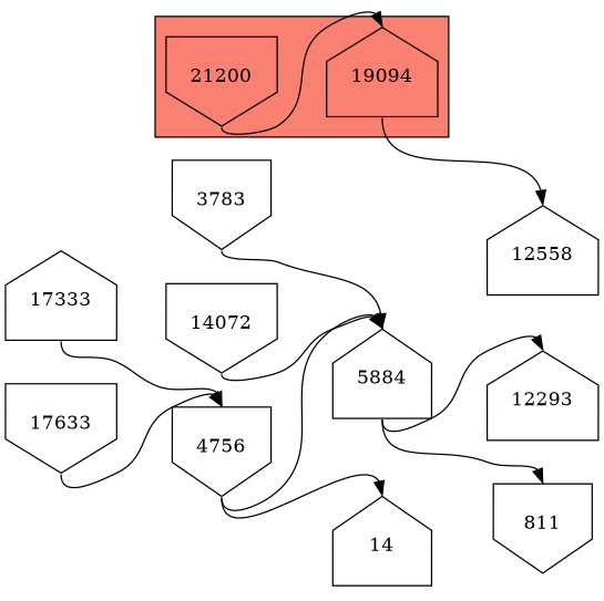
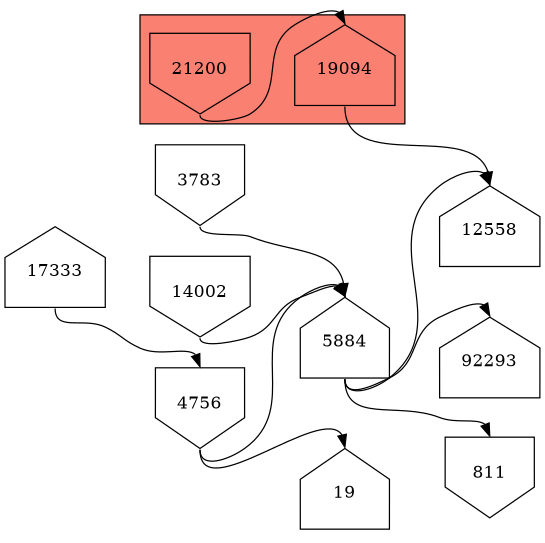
  digraph {
    rankdir=LR
    node [shape=invhouse]
    edge [headport=n tailport=s]
    21200 [height=1 width=1]
    19094 [height=1 shape=house width=1]
    12558 [height=1 shape=house width=1]
-   12293 [height=1 shape=house width=1]
+   12293 [height=1 shape=house width=1 label=92293]
    5884 [height=1 shape=house width=1]
    811 [height=1 width=1]
    3783 [height=1 width=1]
    4756 [height=1 width=1]
-   19 [height=1 shape=house width=1 label=14]
+   19 [height=1 shape=house width=1]
    17333 [height=1 shape=house width=1]
-   17633 [height=1 width=1]
-   14002 [height=1 width=1 label=14072]
+   14002 [height=1 width=1]
    subgraph cluster_1 {
      fillcolor=salmon
      style=filled
      21200
      19094
    }
    21200 -> 19094
    19094 -> 12558
+   5884 -> 12558
    5884 -> 12293
    5884 -> 811
    3783 -> 5884
    4756 -> 5884
    4756 -> 19
    17333 -> 4756
-   17633 -> 4756
    14002 -> 5884
  }
